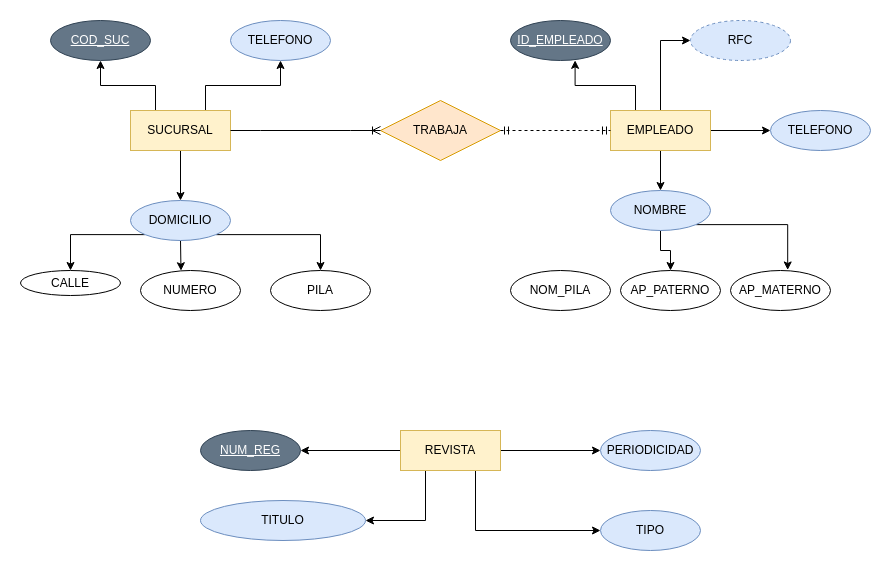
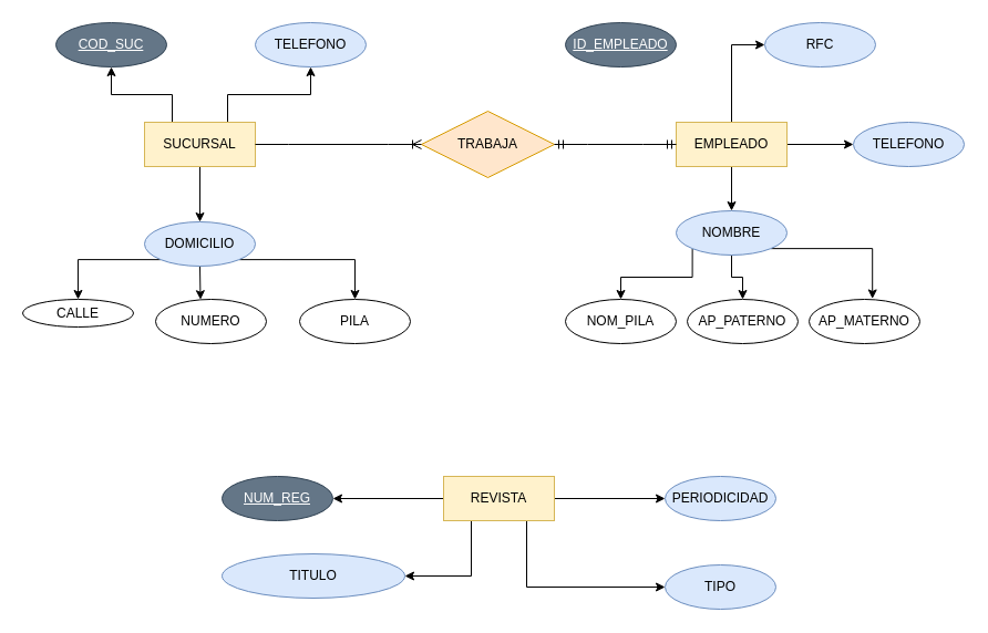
  <mxCell id="0" />
  <mxCell id="1" parent="0" />
  <mxCell id="2" style="edgeStyle=orthogonalEdgeStyle;rounded=0;orthogonalLoop=1;jettySize=auto;html=1;exitX=0.25;exitY=0;exitDx=0;exitDy=0;entryX=0.5;entryY=1;entryDx=0;entryDy=0;" edge="1" parent="1" source="5" target="6"><mxGeometry relative="1" as="geometry" /></mxCell>
  <mxCell id="3" style="edgeStyle=orthogonalEdgeStyle;rounded=0;orthogonalLoop=1;jettySize=auto;html=1;exitX=0.75;exitY=0;exitDx=0;exitDy=0;entryX=0.5;entryY=1;entryDx=0;entryDy=0;" edge="1" parent="1" source="5" target="11"><mxGeometry relative="1" as="geometry" /></mxCell>
  <mxCell id="4" style="edgeStyle=orthogonalEdgeStyle;rounded=0;orthogonalLoop=1;jettySize=auto;html=1;exitX=0.5;exitY=1;exitDx=0;exitDy=0;entryX=0.5;entryY=0;entryDx=0;entryDy=0;" edge="1" parent="1" source="5" target="10"><mxGeometry relative="1" as="geometry" /></mxCell>
  <mxCell id="5" value="SUCURSAL" style="whiteSpace=wrap;html=1;align=center;fillColor=#fff2cc;strokeColor=#d6b656;" vertex="1" parent="1"><mxGeometry x="130" y="110" width="100" height="40" as="geometry" /></mxCell>
  <mxCell id="6" value="COD_SUC" style="ellipse;whiteSpace=wrap;html=1;align=center;fontStyle=4;fillColor=#647687;fontColor=#ffffff;strokeColor=#314354;" vertex="1" parent="1"><mxGeometry x="50" y="20" width="100" height="40" as="geometry" /></mxCell>
  <mxCell id="7" style="edgeStyle=orthogonalEdgeStyle;rounded=0;orthogonalLoop=1;jettySize=auto;html=1;exitX=0;exitY=1;exitDx=0;exitDy=0;entryX=0.5;entryY=0;entryDx=0;entryDy=0;" edge="1" parent="1" source="10" target="12"><mxGeometry relative="1" as="geometry" /></mxCell>
  <mxCell id="8" style="edgeStyle=orthogonalEdgeStyle;rounded=0;orthogonalLoop=1;jettySize=auto;html=1;exitX=0.5;exitY=1;exitDx=0;exitDy=0;entryX=0.405;entryY=0.006;entryDx=0;entryDy=0;entryPerimeter=0;" edge="1" parent="1" source="10" target="13"><mxGeometry relative="1" as="geometry" /></mxCell>
  <mxCell id="9" style="edgeStyle=orthogonalEdgeStyle;rounded=0;orthogonalLoop=1;jettySize=auto;html=1;exitX=1;exitY=1;exitDx=0;exitDy=0;entryX=0.5;entryY=0;entryDx=0;entryDy=0;" edge="1" parent="1" source="10" target="14"><mxGeometry relative="1" as="geometry" /></mxCell>
  <mxCell id="10" value="DOMICILIO" style="ellipse;whiteSpace=wrap;html=1;align=center;fillColor=#dae8fc;strokeColor=#6c8ebf;" vertex="1" parent="1"><mxGeometry x="130" y="200" width="100" height="40" as="geometry" /></mxCell>
  <mxCell id="11" value="TELEFONO" style="ellipse;whiteSpace=wrap;html=1;align=center;fillColor=#dae8fc;strokeColor=#6c8ebf;" vertex="1" parent="1"><mxGeometry x="230" y="20" width="100" height="40" as="geometry" /></mxCell>
  <mxCell id="12" value="CALLE" style="ellipse;whiteSpace=wrap;html=1;align=center;" vertex="1" parent="1"><mxGeometry x="20" y="270" width="100" height="25" as="geometry" /></mxCell>
  <mxCell id="13" value="NUMERO" style="ellipse;whiteSpace=wrap;html=1;align=center;" vertex="1" parent="1"><mxGeometry x="140" y="270" width="100" height="40" as="geometry" /></mxCell>
  <mxCell id="14" value="PILA" style="ellipse;whiteSpace=wrap;html=1;align=center;" vertex="1" parent="1"><mxGeometry x="270" y="270" width="100" height="40" as="geometry" /></mxCell>
- <mxCell id="15" style="edgeStyle=orthogonalEdgeStyle;rounded=0;orthogonalLoop=1;jettySize=auto;html=1;exitX=0.25;exitY=0;exitDx=0;exitDy=0;entryX=0.646;entryY=0.996;entryDx=0;entryDy=0;entryPerimeter=0;" edge="1" parent="1" source="19" target="21"><mxGeometry relative="1" as="geometry" /></mxCell>
  <mxCell id="16" style="edgeStyle=orthogonalEdgeStyle;rounded=0;orthogonalLoop=1;jettySize=auto;html=1;exitX=0.5;exitY=0;exitDx=0;exitDy=0;entryX=0;entryY=0.5;entryDx=0;entryDy=0;" edge="1" parent="1" source="19" target="26"><mxGeometry relative="1" as="geometry" /></mxCell>
  <mxCell id="17" style="edgeStyle=orthogonalEdgeStyle;rounded=0;orthogonalLoop=1;jettySize=auto;html=1;exitX=1;exitY=0.5;exitDx=0;exitDy=0;entryX=0;entryY=0.5;entryDx=0;entryDy=0;" edge="1" parent="1" source="19" target="27"><mxGeometry relative="1" as="geometry" /></mxCell>
  <mxCell id="18" style="edgeStyle=orthogonalEdgeStyle;rounded=0;orthogonalLoop=1;jettySize=auto;html=1;exitX=0.5;exitY=1;exitDx=0;exitDy=0;entryX=0.5;entryY=0;entryDx=0;entryDy=0;" edge="1" parent="1" source="19" target="25"><mxGeometry relative="1" as="geometry" /></mxCell>
  <mxCell id="19" value="EMPLEADO" style="whiteSpace=wrap;html=1;align=center;fillColor=#fff2cc;strokeColor=#d6b656;" vertex="1" parent="1"><mxGeometry x="610" y="110" width="100" height="40" as="geometry" /></mxCell>
  <mxCell id="20" value="TRABAJA" style="shape=rhombus;perimeter=rhombusPerimeter;whiteSpace=wrap;html=1;align=center;fillColor=#ffe6cc;strokeColor=#d79b00;" vertex="1" parent="1"><mxGeometry x="380" y="100" width="120" height="60" as="geometry" /></mxCell>
  <mxCell id="21" value="ID_EMPLEADO" style="ellipse;whiteSpace=wrap;html=1;align=center;fontStyle=4;fillColor=#647687;fontColor=#ffffff;strokeColor=#314354;" vertex="1" parent="1"><mxGeometry x="510" y="20" width="100" height="40" as="geometry" /></mxCell>
+ <mxCell id="22" style="edgeStyle=orthogonalEdgeStyle;rounded=0;orthogonalLoop=1;jettySize=auto;html=1;exitX=0;exitY=1;exitDx=0;exitDy=0;entryX=0.5;entryY=0;entryDx=0;entryDy=0;" edge="1" parent="1" source="25" target="30"><mxGeometry relative="1" as="geometry" /></mxCell>
  <mxCell id="23" style="edgeStyle=orthogonalEdgeStyle;rounded=0;orthogonalLoop=1;jettySize=auto;html=1;exitX=0.5;exitY=1;exitDx=0;exitDy=0;entryX=0.5;entryY=0;entryDx=0;entryDy=0;" edge="1" parent="1" source="25" target="29"><mxGeometry relative="1" as="geometry" /></mxCell>
  <mxCell id="24" style="edgeStyle=orthogonalEdgeStyle;rounded=0;orthogonalLoop=1;jettySize=auto;html=1;exitX=1;exitY=1;exitDx=0;exitDy=0;entryX=0.572;entryY=-0.013;entryDx=0;entryDy=0;entryPerimeter=0;" edge="1" parent="1" source="25" target="28"><mxGeometry relative="1" as="geometry" /></mxCell>
  <mxCell id="25" value="NOMBRE" style="ellipse;whiteSpace=wrap;html=1;align=center;fillColor=#dae8fc;strokeColor=#6c8ebf;" vertex="1" parent="1"><mxGeometry x="610" y="190" width="100" height="40" as="geometry" /></mxCell>
- <mxCell id="26" value="RFC" style="ellipse;whiteSpace=wrap;html=1;align=center;fillColor=#dae8fc;strokeColor=#6c8ebf;dashed=1;" vertex="1" parent="1"><mxGeometry x="690" y="20" width="100" height="40" as="geometry" /></mxCell>
+ <mxCell id="26" value="RFC" style="ellipse;whiteSpace=wrap;html=1;align=center;fillColor=#dae8fc;strokeColor=#6c8ebf;" vertex="1" parent="1"><mxGeometry x="690" y="20" width="100" height="40" as="geometry" /></mxCell>
  <mxCell id="27" value="TELEFONO" style="ellipse;whiteSpace=wrap;html=1;align=center;fillColor=#dae8fc;strokeColor=#6c8ebf;" vertex="1" parent="1"><mxGeometry x="770" y="110" width="100" height="40" as="geometry" /></mxCell>
  <mxCell id="28" value="AP_MATERNO" style="ellipse;whiteSpace=wrap;html=1;align=center;" vertex="1" parent="1"><mxGeometry x="730" y="270" width="100" height="40" as="geometry" /></mxCell>
  <mxCell id="29" value="AP_PATERNO" style="ellipse;whiteSpace=wrap;html=1;align=center;" vertex="1" parent="1"><mxGeometry x="620" y="270" width="100" height="40" as="geometry" /></mxCell>
  <mxCell id="30" value="NOM_PILA" style="ellipse;whiteSpace=wrap;html=1;align=center;" vertex="1" parent="1"><mxGeometry x="510" y="270" width="100" height="40" as="geometry" /></mxCell>
  <mxCell id="31" value="" style="edgeStyle=entityRelationEdgeStyle;fontSize=12;html=1;endArrow=ERoneToMany;rounded=0;exitX=1;exitY=0.5;exitDx=0;exitDy=0;entryX=0;entryY=0.5;entryDx=0;entryDy=0;" edge="1" parent="1" source="5" target="20"><mxGeometry width="100" height="100" relative="1" as="geometry"><mxPoint x="370" y="320" as="sourcePoint" /><mxPoint x="470" y="220" as="targetPoint" /></mxGeometry></mxCell>
- <mxCell id="32" value="" style="edgeStyle=entityRelationEdgeStyle;fontSize=12;html=1;endArrow=ERmandOne;startArrow=ERmandOne;rounded=0;entryX=0;entryY=0.5;entryDx=0;entryDy=0;exitX=1;exitY=0.5;exitDx=0;exitDy=0;dashed=1;" edge="1" parent="1" source="20" target="19"><mxGeometry width="100" height="100" relative="1" as="geometry"><mxPoint x="370" y="320" as="sourcePoint" /><mxPoint x="470" y="220" as="targetPoint" /></mxGeometry></mxCell>
+ <mxCell id="32" value="" style="edgeStyle=entityRelationEdgeStyle;fontSize=12;html=1;endArrow=ERmandOne;startArrow=ERmandOne;rounded=0;entryX=0;entryY=0.5;entryDx=0;entryDy=0;exitX=1;exitY=0.5;exitDx=0;exitDy=0;" edge="1" parent="1" source="20" target="19"><mxGeometry width="100" height="100" relative="1" as="geometry"><mxPoint x="370" y="320" as="sourcePoint" /><mxPoint x="470" y="220" as="targetPoint" /></mxGeometry></mxCell>
  <mxCell id="33" style="edgeStyle=orthogonalEdgeStyle;rounded=0;orthogonalLoop=1;jettySize=auto;html=1;exitX=0;exitY=0.5;exitDx=0;exitDy=0;entryX=1;entryY=0.5;entryDx=0;entryDy=0;" edge="1" parent="1" source="37" target="38"><mxGeometry relative="1" as="geometry" /></mxCell>
  <mxCell id="34" style="edgeStyle=orthogonalEdgeStyle;rounded=0;orthogonalLoop=1;jettySize=auto;html=1;exitX=0.25;exitY=1;exitDx=0;exitDy=0;entryX=1;entryY=0.5;entryDx=0;entryDy=0;" edge="1" parent="1" source="37" target="39"><mxGeometry relative="1" as="geometry" /></mxCell>
  <mxCell id="35" style="edgeStyle=orthogonalEdgeStyle;rounded=0;orthogonalLoop=1;jettySize=auto;html=1;exitX=1;exitY=0.5;exitDx=0;exitDy=0;entryX=0;entryY=0.5;entryDx=0;entryDy=0;" edge="1" parent="1" source="37" target="40"><mxGeometry relative="1" as="geometry" /></mxCell>
  <mxCell id="36" style="edgeStyle=orthogonalEdgeStyle;rounded=0;orthogonalLoop=1;jettySize=auto;html=1;exitX=0.75;exitY=1;exitDx=0;exitDy=0;entryX=0;entryY=0.5;entryDx=0;entryDy=0;" edge="1" parent="1" source="37" target="41"><mxGeometry relative="1" as="geometry" /></mxCell>
  <mxCell id="37" value="REVISTA" style="whiteSpace=wrap;html=1;align=center;fillColor=#fff2cc;strokeColor=#d6b656;" vertex="1" parent="1"><mxGeometry x="400" y="430" width="100" height="40" as="geometry" /></mxCell>
  <mxCell id="38" value="NUM_REG" style="ellipse;whiteSpace=wrap;html=1;align=center;fontStyle=4;fillColor=#647687;fontColor=#ffffff;strokeColor=#314354;" vertex="1" parent="1"><mxGeometry x="200" y="430" width="100" height="40" as="geometry" /></mxCell>
  <mxCell id="39" value="TITULO" style="ellipse;whiteSpace=wrap;html=1;align=center;fillColor=#dae8fc;strokeColor=#6c8ebf;" vertex="1" parent="1"><mxGeometry x="200" y="500" width="165" height="40" as="geometry" /></mxCell>
  <mxCell id="40" value="PERIODICIDAD" style="ellipse;whiteSpace=wrap;html=1;align=center;fillColor=#dae8fc;strokeColor=#6c8ebf;" vertex="1" parent="1"><mxGeometry x="600" y="430" width="100" height="40" as="geometry" /></mxCell>
  <mxCell id="41" value="TIPO" style="ellipse;whiteSpace=wrap;html=1;align=center;fillColor=#dae8fc;strokeColor=#6c8ebf;" vertex="1" parent="1"><mxGeometry x="600" y="510" width="100" height="40" as="geometry" /></mxCell>
